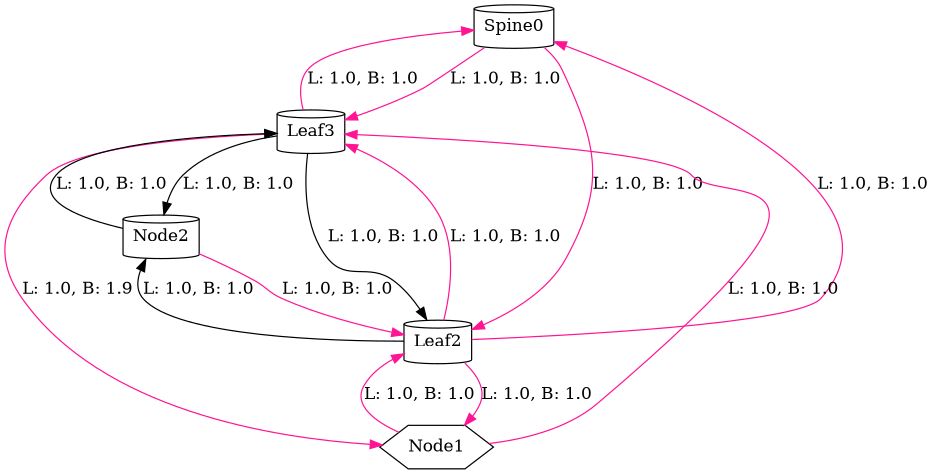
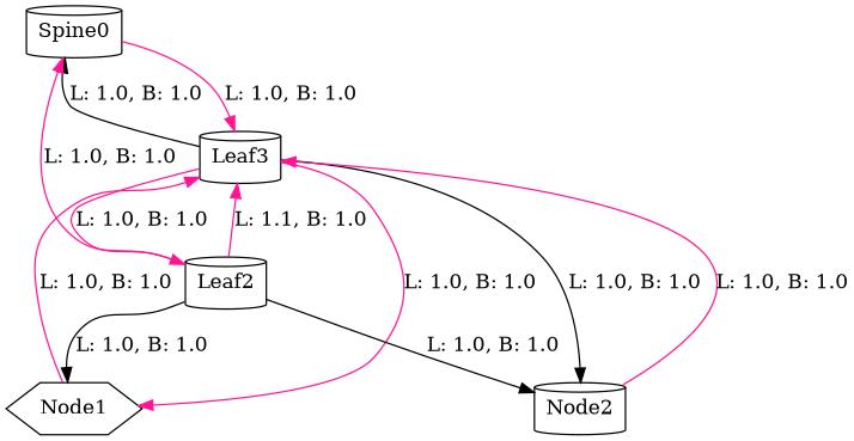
  digraph {
    node [shape=cylinder]
    edge [color=deeppink]
    n1 [label=Spine0]
    n2 [label=Leaf3]
    n3 [label=Leaf2]
    n4 [label=Node1 shape=hexagon]
    n5 [label=Node2]
    n1 -> n2 [label="L: 1.0, B: 1.0"]
-   n1 -> n3 [label="L: 1.0, B: 1.0"]
-   n2 -> n1 [label="L: 1.0, B: 1.0"]
-   n2 -> n3 [color=black label="L: 1.0, B: 1.0"]
-   n2 -> n4 [label="L: 1.0, B: 1.9"]
+   n2 -> n1 [color=black label="L: 1.0, B: 1.0"]
+   n2 -> n3 [label="L: 1.0, B: 1.0"]
+   n2 -> n4 [label="L: 1.0, B: 1.0"]
    n2 -> n5 [color=black label="L: 1.0, B: 1.0"]
    n3 -> n1 [label="L: 1.0, B: 1.0"]
-   n3 -> n2 [label="L: 1.0, B: 1.0"]
-   n3 -> n4 [label="L: 1.0, B: 1.0"]
+   n3 -> n2 [label="L: 1.1, B: 1.0"]
+   n3 -> n4 [color=black label="L: 1.0, B: 1.0"]
    n3 -> n5 [color=black label="L: 1.0, B: 1.0"]
    n4 -> n2 [label="L: 1.0, B: 1.0"]
-   n4 -> n3 [label="L: 1.0, B: 1.0"]
-   n5 -> n2 [color=black label="L: 1.0, B: 1.0"]
-   n5 -> n3 [label="L: 1.0, B: 1.0"]
+   n5 -> n2 [label="L: 1.0, B: 1.0"]
  }
